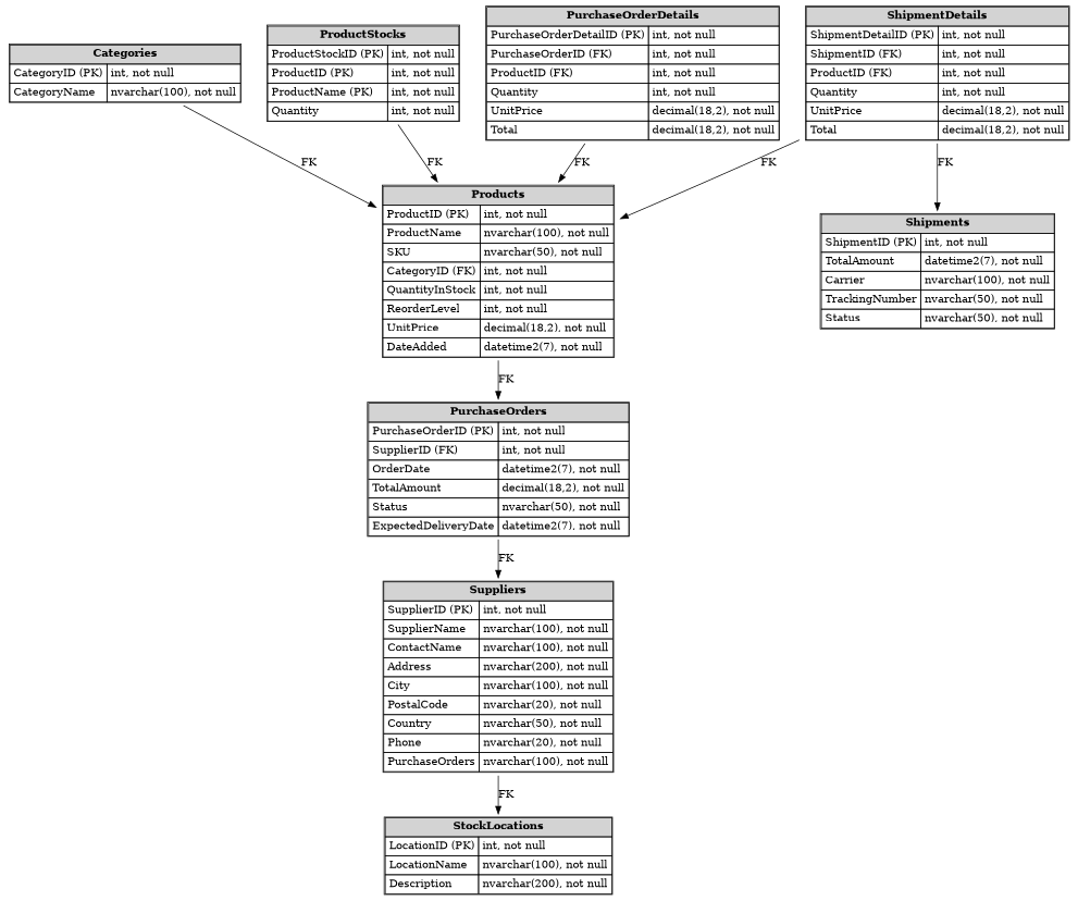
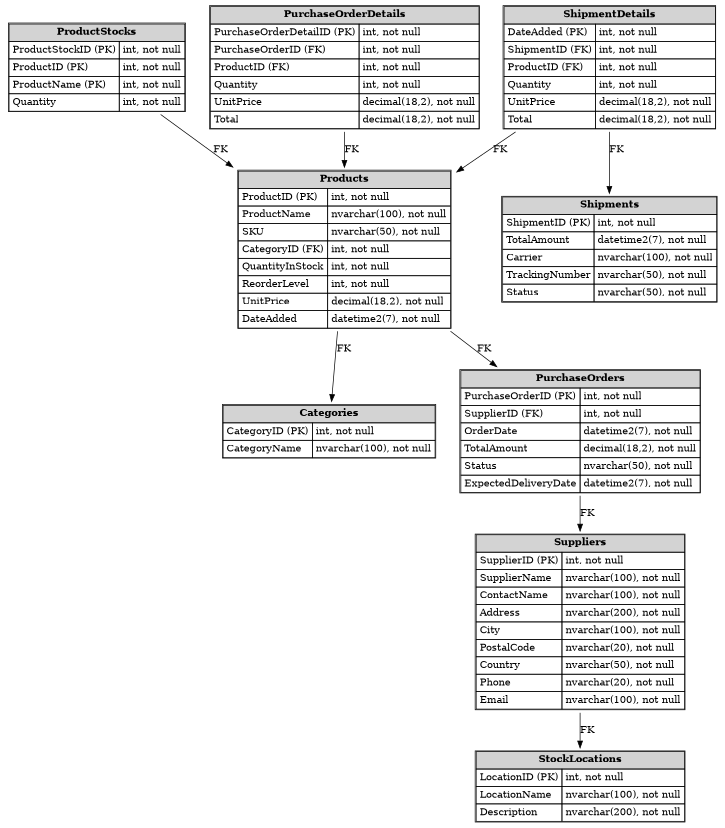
  digraph {
    rankdir=TB
    node [shape=plaintext]
    n1 [label=<         <table border="1" cellborder="1" cellspacing="0" cellpadding="4">             <tr><td colspan="2" bgcolor="lightgrey"><b>Categories</b></td></tr>             <tr><td align="left">CategoryID (PK)</td><td align="left">int, not null</td></tr>             <tr><td align="left">CategoryName</td><td align="left">nvarchar(100), not null</td></tr>         </table>     >]
    n2 [label=<         <table border="1" cellborder="1" cellspacing="0" cellpadding="4">             <tr><td colspan="2" bgcolor="lightgrey"><b>Products</b></td></tr>             <tr><td align="left">ProductID (PK)</td><td align="left">int, not null</td></tr>             <tr><td align="left">ProductName</td><td align="left">nvarchar(100), not null</td></tr>             <tr><td align="left">SKU</td><td align="left">nvarchar(50), not null</td></tr>             <tr><td align="left">CategoryID (FK)</td><td align="left">int, not null</td></tr>             <tr><td align="left">QuantityInStock</td><td align="left">int, not null</td></tr>             <tr><td align="left">ReorderLevel</td><td align="left">int, not null</td></tr>             <tr><td align="left">UnitPrice</td><td align="left">decimal(18,2), not null</td></tr>             <tr><td align="left">DateAdded</td><td align="left">datetime2(7), not null</td></tr>         </table>     >]
    n3 [label=<         <table border="1" cellborder="1" cellspacing="0" cellpadding="4">             <tr><td colspan="2" bgcolor="lightgrey"><b>PurchaseOrders</b></td></tr>             <tr><td align="left">PurchaseOrderID (PK)</td><td align="left">int, not null</td></tr>             <tr><td align="left">SupplierID (FK)</td><td align="left">int, not null</td></tr>             <tr><td align="left">OrderDate</td><td align="left">datetime2(7), not null</td></tr>             <tr><td align="left">TotalAmount</td><td align="left">decimal(18,2), not null</td></tr>             <tr><td align="left">Status</td><td align="left">nvarchar(50), not null</td></tr>             <tr><td align="left">ExpectedDeliveryDate</td><td align="left">datetime2(7), not null</td></tr>         </table>     >]
    n4 [label=<         <table border="1" cellborder="1" cellspacing="0" cellpadding="4">             <tr><td colspan="2" bgcolor="lightgrey"><b>ProductStocks</b></td></tr>             <tr><td align="left">ProductStockID (PK)</td><td align="left">int, not null</td></tr>             <tr><td align="left">ProductID (PK)</td><td align="left">int, not null</td></tr>             <tr><td align="left">ProductName (PK)</td><td align="left">int, not null</td></tr>             <tr><td align="left">Quantity</td><td align="left">int, not null</td></tr>         </table>     >]
    n5 [label=<         <table border="1" cellborder="1" cellspacing="0" cellpadding="4">             <tr><td colspan="2" bgcolor="lightgrey"><b>StockLocations</b></td></tr>             <tr><td align="left">LocationID (PK)</td><td align="left">int, not null</td></tr>             <tr><td align="left">LocationName</td><td align="left">nvarchar(100), not null</td></tr>             <tr><td align="left">Description</td><td align="left">nvarchar(200), not null</td></tr>         </table>     >]
    n6 [label=<         <table border="1" cellborder="1" cellspacing="0" cellpadding="4">             <tr><td colspan="2" bgcolor="lightgrey"><b>PurchaseOrderDetails</b></td></tr>             <tr><td align="left">PurchaseOrderDetailID (PK)</td><td align="left">int, not null</td></tr>             <tr><td align="left">PurchaseOrderID (FK)</td><td align="left">int, not null</td></tr>             <tr><td align="left">ProductID (FK)</td><td align="left">int, not null</td></tr>             <tr><td align="left">Quantity</td><td align="left">int, not null</td></tr>             <tr><td align="left">UnitPrice</td><td align="left">decimal(18,2), not null</td></tr>             <tr><td align="left">Total</td><td align="left">decimal(18,2), not null</td></tr>         </table>     >]
-   n7 [label=<         <table border="1" cellborder="1" cellspacing="0" cellpadding="4">             <tr><td colspan="2" bgcolor="lightgrey"><b>Suppliers</b></td></tr>             <tr><td align="left">SupplierID (PK)</td><td align="left">int, not null</td></tr>             <tr><td align="left">SupplierName</td><td align="left">nvarchar(100), not null</td></tr>             <tr><td align="left">ContactName</td><td align="left">nvarchar(100), not null</td></tr>             <tr><td align="left">Address</td><td align="left">nvarchar(200), not null</td></tr>             <tr><td align="left">City</td><td align="left">nvarchar(100), not null</td></tr>             <tr><td align="left">PostalCode</td><td align="left">nvarchar(20), not null</td></tr>             <tr><td align="left">Country</td><td align="left">nvarchar(50), not null</td></tr>             <tr><td align="left">Phone</td><td align="left">nvarchar(20), not null</td></tr>             <tr><td align="left">PurchaseOrders</td><td align="left">nvarchar(100), not null</td></tr>         </table>     >]
-   n8 [label=<         <table border="1" cellborder="1" cellspacing="0" cellpadding="4">             <tr><td colspan="2" bgcolor="lightgrey"><b>ShipmentDetails</b></td></tr>             <tr><td align="left">ShipmentDetailID (PK)</td><td align="left">int, not null</td></tr>             <tr><td align="left">ShipmentID (FK)</td><td align="left">int, not null</td></tr>             <tr><td align="left">ProductID (FK)</td><td align="left">int, not null</td></tr>             <tr><td align="left">Quantity</td><td align="left">int, not null</td></tr>             <tr><td align="left">UnitPrice</td><td align="left">decimal(18,2), not null</td></tr>             <tr><td align="left">Total</td><td align="left">decimal(18,2), not null</td></tr>         </table>     >]
+   n7 [label=<         <table border="1" cellborder="1" cellspacing="0" cellpadding="4">             <tr><td colspan="2" bgcolor="lightgrey"><b>Suppliers</b></td></tr>             <tr><td align="left">SupplierID (PK)</td><td align="left">int, not null</td></tr>             <tr><td align="left">SupplierName</td><td align="left">nvarchar(100), not null</td></tr>             <tr><td align="left">ContactName</td><td align="left">nvarchar(100), not null</td></tr>             <tr><td align="left">Address</td><td align="left">nvarchar(200), not null</td></tr>             <tr><td align="left">City</td><td align="left">nvarchar(100), not null</td></tr>             <tr><td align="left">PostalCode</td><td align="left">nvarchar(20), not null</td></tr>             <tr><td align="left">Country</td><td align="left">nvarchar(50), not null</td></tr>             <tr><td align="left">Phone</td><td align="left">nvarchar(20), not null</td></tr>             <tr><td align="left">Email</td><td align="left">nvarchar(100), not null</td></tr>         </table>     >]
+   n8 [label=<         <table border="1" cellborder="1" cellspacing="0" cellpadding="4">             <tr><td colspan="2" bgcolor="lightgrey"><b>ShipmentDetails</b></td></tr>             <tr><td align="left">DateAdded (PK)</td><td align="left">int, not null</td></tr>             <tr><td align="left">ShipmentID (FK)</td><td align="left">int, not null</td></tr>             <tr><td align="left">ProductID (FK)</td><td align="left">int, not null</td></tr>             <tr><td align="left">Quantity</td><td align="left">int, not null</td></tr>             <tr><td align="left">UnitPrice</td><td align="left">decimal(18,2), not null</td></tr>             <tr><td align="left">Total</td><td align="left">decimal(18,2), not null</td></tr>         </table>     >]
    n9 [label=<         <table border="1" cellborder="1" cellspacing="0" cellpadding="4">             <tr><td colspan="2" bgcolor="lightgrey"><b>Shipments</b></td></tr>             <tr><td align="left">ShipmentID (PK)</td><td align="left">int, not null</td></tr>             <tr><td align="left">TotalAmount</td><td align="left">datetime2(7), not null</td></tr>             <tr><td align="left">Carrier</td><td align="left">nvarchar(100), not null</td></tr>             <tr><td align="left">TrackingNumber</td><td align="left">nvarchar(50), not null</td></tr>             <tr><td align="left">Status</td><td align="left">nvarchar(50), not null</td></tr>         </table>     >]
-   n1 -> n2 [label=FK]
+   n2 -> n1 [label=FK]
    n2 -> n3 [label=FK]
    n3 -> n7 [label=FK]
    n4 -> n2 [label=FK]
    n6 -> n2 [label=FK]
    n7 -> n5 [label=FK]
    n8 -> n2 [label=FK]
    n8 -> n9 [label=FK]
  }
